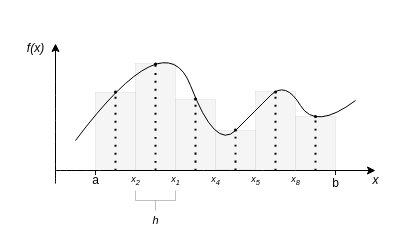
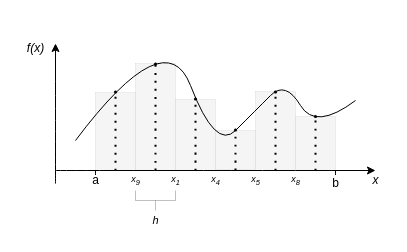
  <mxCell id="0" />
  <mxCell id="1" parent="0" />
  <mxCell id="2" value="" style="rounded=0;whiteSpace=wrap;html=1;fillColor=#f5f5f5;fontColor=#333333;strokeColor=#666666;strokeWidth=0;" parent="1" vertex="1"><mxGeometry x="295" y="116" width="40" height="54" as="geometry" /></mxCell>
  <mxCell id="3" value="" style="rounded=0;whiteSpace=wrap;html=1;fillColor=#f5f5f5;fontColor=#333333;strokeColor=#666666;strokeWidth=0;" parent="1" vertex="1"><mxGeometry x="255" y="91" width="40" height="79" as="geometry" /></mxCell>
  <mxCell id="4" value="" style="rounded=0;whiteSpace=wrap;html=1;fillColor=#f5f5f5;fontColor=#333333;strokeColor=#666666;strokeWidth=0;" parent="1" vertex="1"><mxGeometry x="215" y="130" width="40" height="39" as="geometry" /></mxCell>
  <mxCell id="5" value="" style="rounded=0;whiteSpace=wrap;html=1;fillColor=#f5f5f5;fontColor=#333333;strokeColor=#666666;strokeWidth=0;" parent="1" vertex="1"><mxGeometry x="175" y="99" width="40" height="71" as="geometry" /></mxCell>
  <mxCell id="6" value="" style="rounded=0;whiteSpace=wrap;html=1;fillColor=#f5f5f5;fontColor=#333333;strokeColor=#666666;strokeWidth=0;" parent="1" vertex="1"><mxGeometry x="135" y="63" width="40" height="107" as="geometry" /></mxCell>
  <mxCell id="7" value="" style="rounded=0;whiteSpace=wrap;html=1;fillColor=#f5f5f5;fontColor=#333333;strokeColor=#666666;strokeWidth=0;" parent="1" vertex="1"><mxGeometry x="95" y="92" width="40" height="78" as="geometry" /></mxCell>
  <mxCell id="8" value="" style="endArrow=classic;html=1;rounded=0;curved=1;" parent="1" edge="1"><mxGeometry width="50" height="50" relative="1" as="geometry"><mxPoint x="55" y="183" as="sourcePoint" /><mxPoint x="55" y="43" as="targetPoint" /></mxGeometry></mxCell>
  <mxCell id="9" value="" style="endArrow=classic;html=1;rounded=0;curved=1;" parent="1" edge="1"><mxGeometry width="50" height="50" relative="1" as="geometry"><mxPoint x="55" y="170" as="sourcePoint" /><mxPoint x="375" y="170" as="targetPoint" /></mxGeometry></mxCell>
  <mxCell id="10" value="" style="curved=1;endArrow=none;html=1;rounded=0;endFill=0;startArrow=none;" parent="1" edge="1"><mxGeometry width="50" height="50" relative="1" as="geometry"><mxPoint x="75" y="140" as="sourcePoint" /><mxPoint x="355" y="100" as="targetPoint" /><Array as="points"><mxPoint x="165" y="20" /><mxPoint x="215" y="150" /><mxPoint x="255" y="110" /><mxPoint x="285" y="80" /><mxPoint x="315" y="130" /></Array></mxGeometry></mxCell>
  <mxCell id="11" value="" style="endArrow=none;dashed=1;html=1;dashPattern=1 3;strokeWidth=2;rounded=0;curved=1;" parent="1" edge="1"><mxGeometry width="50" height="50" relative="1" as="geometry"><mxPoint x="155" y="170" as="sourcePoint" /><mxPoint x="155" y="60" as="targetPoint" /></mxGeometry></mxCell>
  <mxCell id="12" value="" style="endArrow=none;dashed=1;html=1;dashPattern=1 3;strokeWidth=2;rounded=0;curved=1;entryX=0.5;entryY=0;entryDx=0;entryDy=0;" parent="1" target="17" edge="1"><mxGeometry width="50" height="50" relative="1" as="geometry"><mxPoint x="115" y="170" as="sourcePoint" /><mxPoint x="115" y="100" as="targetPoint" /></mxGeometry></mxCell>
  <mxCell id="13" value="" style="endArrow=none;dashed=1;html=1;dashPattern=1 3;strokeWidth=2;rounded=0;curved=1;" parent="1" edge="1"><mxGeometry width="50" height="50" relative="1" as="geometry"><mxPoint x="195" y="170" as="sourcePoint" /><mxPoint x="195" y="100" as="targetPoint" /></mxGeometry></mxCell>
  <mxCell id="14" value="" style="endArrow=none;dashed=1;html=1;dashPattern=1 3;strokeWidth=2;rounded=0;curved=1;" parent="1" edge="1"><mxGeometry width="50" height="50" relative="1" as="geometry"><mxPoint x="235" y="170" as="sourcePoint" /><mxPoint x="235" y="130" as="targetPoint" /></mxGeometry></mxCell>
  <mxCell id="15" value="" style="endArrow=none;dashed=1;html=1;dashPattern=1 3;strokeWidth=2;rounded=0;curved=1;" parent="1" edge="1"><mxGeometry width="50" height="50" relative="1" as="geometry"><mxPoint x="275" y="170" as="sourcePoint" /><mxPoint x="275" y="90" as="targetPoint" /></mxGeometry></mxCell>
  <mxCell id="16" value="" style="endArrow=none;dashed=1;html=1;dashPattern=1 3;strokeWidth=2;rounded=0;curved=1;" parent="1" edge="1"><mxGeometry width="50" height="50" relative="1" as="geometry"><mxPoint x="315" y="170" as="sourcePoint" /><mxPoint x="315" y="120" as="targetPoint" /></mxGeometry></mxCell>
  <mxCell id="17" value="" style="ellipse;whiteSpace=wrap;html=1;aspect=fixed;strokeWidth=0;fillColor=#000000;" parent="1" vertex="1"><mxGeometry x="113.5" y="90" width="3" height="3" as="geometry" /></mxCell>
  <mxCell id="18" value="" style="ellipse;whiteSpace=wrap;html=1;aspect=fixed;strokeWidth=0;fillColor=#000000;" parent="1" vertex="1"><mxGeometry x="153.5" y="62" width="3" height="3" as="geometry" /></mxCell>
  <mxCell id="19" value="" style="ellipse;whiteSpace=wrap;html=1;aspect=fixed;strokeWidth=0;fillColor=#000000;" parent="1" vertex="1"><mxGeometry x="193.5" y="97" width="3" height="3" as="geometry" /></mxCell>
  <mxCell id="20" value="" style="ellipse;whiteSpace=wrap;html=1;aspect=fixed;strokeWidth=0;fillColor=#000000;" parent="1" vertex="1"><mxGeometry x="273.5" y="90" width="3" height="3" as="geometry" /></mxCell>
  <mxCell id="21" value="" style="ellipse;whiteSpace=wrap;html=1;aspect=fixed;strokeWidth=0;fillColor=#000000;" parent="1" vertex="1"><mxGeometry x="233.5" y="128" width="3" height="3" as="geometry" /></mxCell>
  <mxCell id="22" value="" style="ellipse;whiteSpace=wrap;html=1;aspect=fixed;strokeWidth=0;fillColor=#000000;" parent="1" vertex="1"><mxGeometry x="313.5" y="114.5" width="3" height="3" as="geometry" /></mxCell>
  <mxCell id="23" value="a" style="text;html=1;align=center;verticalAlign=middle;resizable=0;points=[];autosize=1;strokeColor=none;fillColor=none;" parent="1" vertex="1"><mxGeometry x="85" y="170" width="20" height="20" as="geometry" /></mxCell>
  <mxCell id="24" value="b" style="text;html=1;align=center;verticalAlign=middle;resizable=0;points=[];autosize=1;strokeColor=none;fillColor=none;" parent="1" vertex="1"><mxGeometry x="325" y="173" width="20" height="20" as="geometry" /></mxCell>
  <mxCell id="25" value="x" style="text;html=1;align=center;verticalAlign=middle;resizable=0;points=[];autosize=1;strokeColor=none;fillColor=none;fontStyle=2" parent="1" vertex="1"><mxGeometry x="365" y="170" width="20" height="20" as="geometry" /></mxCell>
  <mxCell id="26" value="f(x)" style="text;html=1;align=center;verticalAlign=middle;resizable=0;points=[];autosize=1;strokeColor=none;fillColor=none;fontStyle=2" parent="1" vertex="1"><mxGeometry x="20" y="38" width="30" height="20" as="geometry" /></mxCell>
  <mxCell id="27" value="" style="strokeWidth=0.25;html=1;shape=mxgraph.flowchart.annotation_2;align=left;labelPosition=right;pointerEvents=1;fillColor=#000000;rotation=-90;sketch=0;shadow=0;" parent="1" vertex="1"><mxGeometry x="145" y="180" width="20" height="40" as="geometry" /></mxCell>
  <mxCell id="28" value="h" style="text;html=1;align=center;verticalAlign=middle;resizable=0;points=[];autosize=1;strokeColor=none;fillColor=none;fontSize=11;fontStyle=2" parent="1" vertex="1"><mxGeometry x="145" y="210" width="20" height="20" as="geometry" /></mxCell>
  <mxCell id="29" value="" style="endArrow=none;html=1;rounded=0;fontSize=11;curved=1;" parent="1" edge="1"><mxGeometry width="50" height="50" relative="1" as="geometry"><mxPoint x="95" y="174.5" as="sourcePoint" /><mxPoint x="95" y="170" as="targetPoint" /></mxGeometry></mxCell>
  <mxCell id="30" value="" style="endArrow=none;html=1;rounded=0;fontSize=11;curved=1;" parent="1" edge="1"><mxGeometry width="50" height="50" relative="1" as="geometry"><mxPoint x="335" y="174.5" as="sourcePoint" /><mxPoint x="335" y="170" as="targetPoint" /></mxGeometry></mxCell>
- <mxCell id="31" value="x&lt;sub&gt;2&lt;/sub&gt;" style="text;html=1;align=center;verticalAlign=middle;resizable=0;points=[];autosize=1;strokeColor=none;fillColor=none;fontStyle=2;fontSize=9;" parent="1" vertex="1"><mxGeometry x="120" y="165" width="30" height="30" as="geometry" /></mxCell>
+ <mxCell id="31" value="x&lt;sub&gt;9&lt;/sub&gt;" style="text;html=1;align=center;verticalAlign=middle;resizable=0;points=[];autosize=1;strokeColor=none;fillColor=none;fontStyle=2;fontSize=9;" parent="1" vertex="1"><mxGeometry x="120" y="165" width="30" height="30" as="geometry" /></mxCell>
  <mxCell id="32" value="x&lt;sub&gt;1&lt;/sub&gt;" style="text;html=1;align=center;verticalAlign=middle;resizable=0;points=[];autosize=1;strokeColor=none;fillColor=none;fontStyle=2;fontSize=9;" parent="1" vertex="1"><mxGeometry x="165" y="170" width="20" height="20" as="geometry" /></mxCell>
  <mxCell id="33" value="x&lt;sub&gt;4&lt;/sub&gt;" style="text;html=1;align=center;verticalAlign=middle;resizable=0;points=[];autosize=1;strokeColor=none;fillColor=none;fontStyle=2;fontSize=9;" parent="1" vertex="1"><mxGeometry x="205" y="170" width="20" height="20" as="geometry" /></mxCell>
  <mxCell id="34" value="x&lt;sub&gt;5&lt;/sub&gt;" style="text;html=1;align=center;verticalAlign=middle;resizable=0;points=[];autosize=1;strokeColor=none;fillColor=none;fontStyle=2;fontSize=9;" parent="1" vertex="1"><mxGeometry x="245" y="170" width="20" height="20" as="geometry" /></mxCell>
  <mxCell id="35" value="x&lt;sub&gt;8&lt;/sub&gt;" style="text;html=1;align=center;verticalAlign=middle;resizable=0;points=[];autosize=1;strokeColor=none;fillColor=none;fontStyle=2;fontSize=9;" parent="1" vertex="1"><mxGeometry x="285" y="170" width="20" height="20" as="geometry" /></mxCell>
